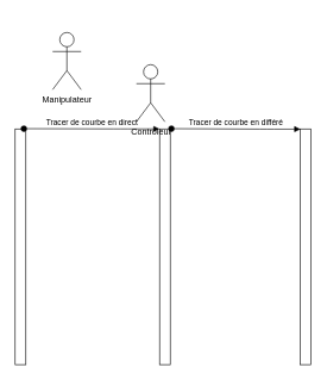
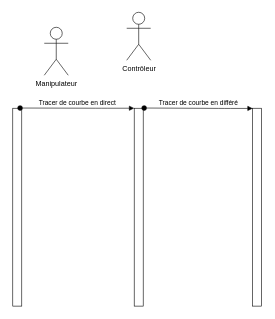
  <mxCell id="0" />
  <mxCell id="1" parent="0" />
  <mxCell id="2" value="Manipulateur" style="shape=umlActor;verticalLabelPosition=bottom;verticalAlign=top;html=1;outlineConnect=0;" parent="1" vertex="1"><mxGeometry x="73" y="45" width="40" height="80" as="geometry" /></mxCell>
  <mxCell id="3" value="" style="html=1;points=[];perimeter=orthogonalPerimeter;" parent="1" vertex="1"><mxGeometry x="20.5" y="180" width="15" height="330" as="geometry" /></mxCell>
  <mxCell id="4" value="" style="html=1;points=[];perimeter=orthogonalPerimeter;" parent="1" vertex="1"><mxGeometry x="223" y="180" width="15" height="330" as="geometry" /></mxCell>
  <mxCell id="5" value="Tracer de courbe en direct" style="html=1;verticalAlign=bottom;startArrow=oval;endArrow=block;startSize=8;exitX=0.813;exitY=-0.001;exitDx=0;exitDy=0;exitPerimeter=0;" parent="1" source="3" target="4" edge="1"><mxGeometry relative="1" as="geometry"><mxPoint x="118" y="250" as="sourcePoint" /><Array as="points"><mxPoint x="168" y="180" /></Array></mxGeometry></mxCell>
- <mxCell id="6" value="Contrôleur" style="shape=umlActor;verticalLabelPosition=bottom;verticalAlign=top;html=1;outlineConnect=0;" parent="1" vertex="1"><mxGeometry x="190.5" y="90" width="40" height="80" as="geometry" /></mxCell>
+ <mxCell id="6" value="Contrôleur" style="shape=umlActor;verticalLabelPosition=bottom;verticalAlign=top;html=1;outlineConnect=0;" parent="1" vertex="1"><mxGeometry x="210.5" y="20" width="40" height="80" as="geometry" /></mxCell>
  <mxCell id="7" value="" style="html=1;points=[];perimeter=orthogonalPerimeter;" parent="1" vertex="1"><mxGeometry x="420.5" y="180" width="15" height="330" as="geometry" /></mxCell>
  <mxCell id="8" value="Tracer de courbe en différé" style="html=1;verticalAlign=bottom;startArrow=oval;endArrow=block;startSize=8;exitX=1.108;exitY=-0.001;exitDx=0;exitDy=0;exitPerimeter=0;" parent="1" source="4" target="7" edge="1"><mxGeometry relative="1" as="geometry"><mxPoint x="258" y="180" as="sourcePoint" /><Array as="points"><mxPoint x="373.31" y="180.33" /></Array></mxGeometry></mxCell>
